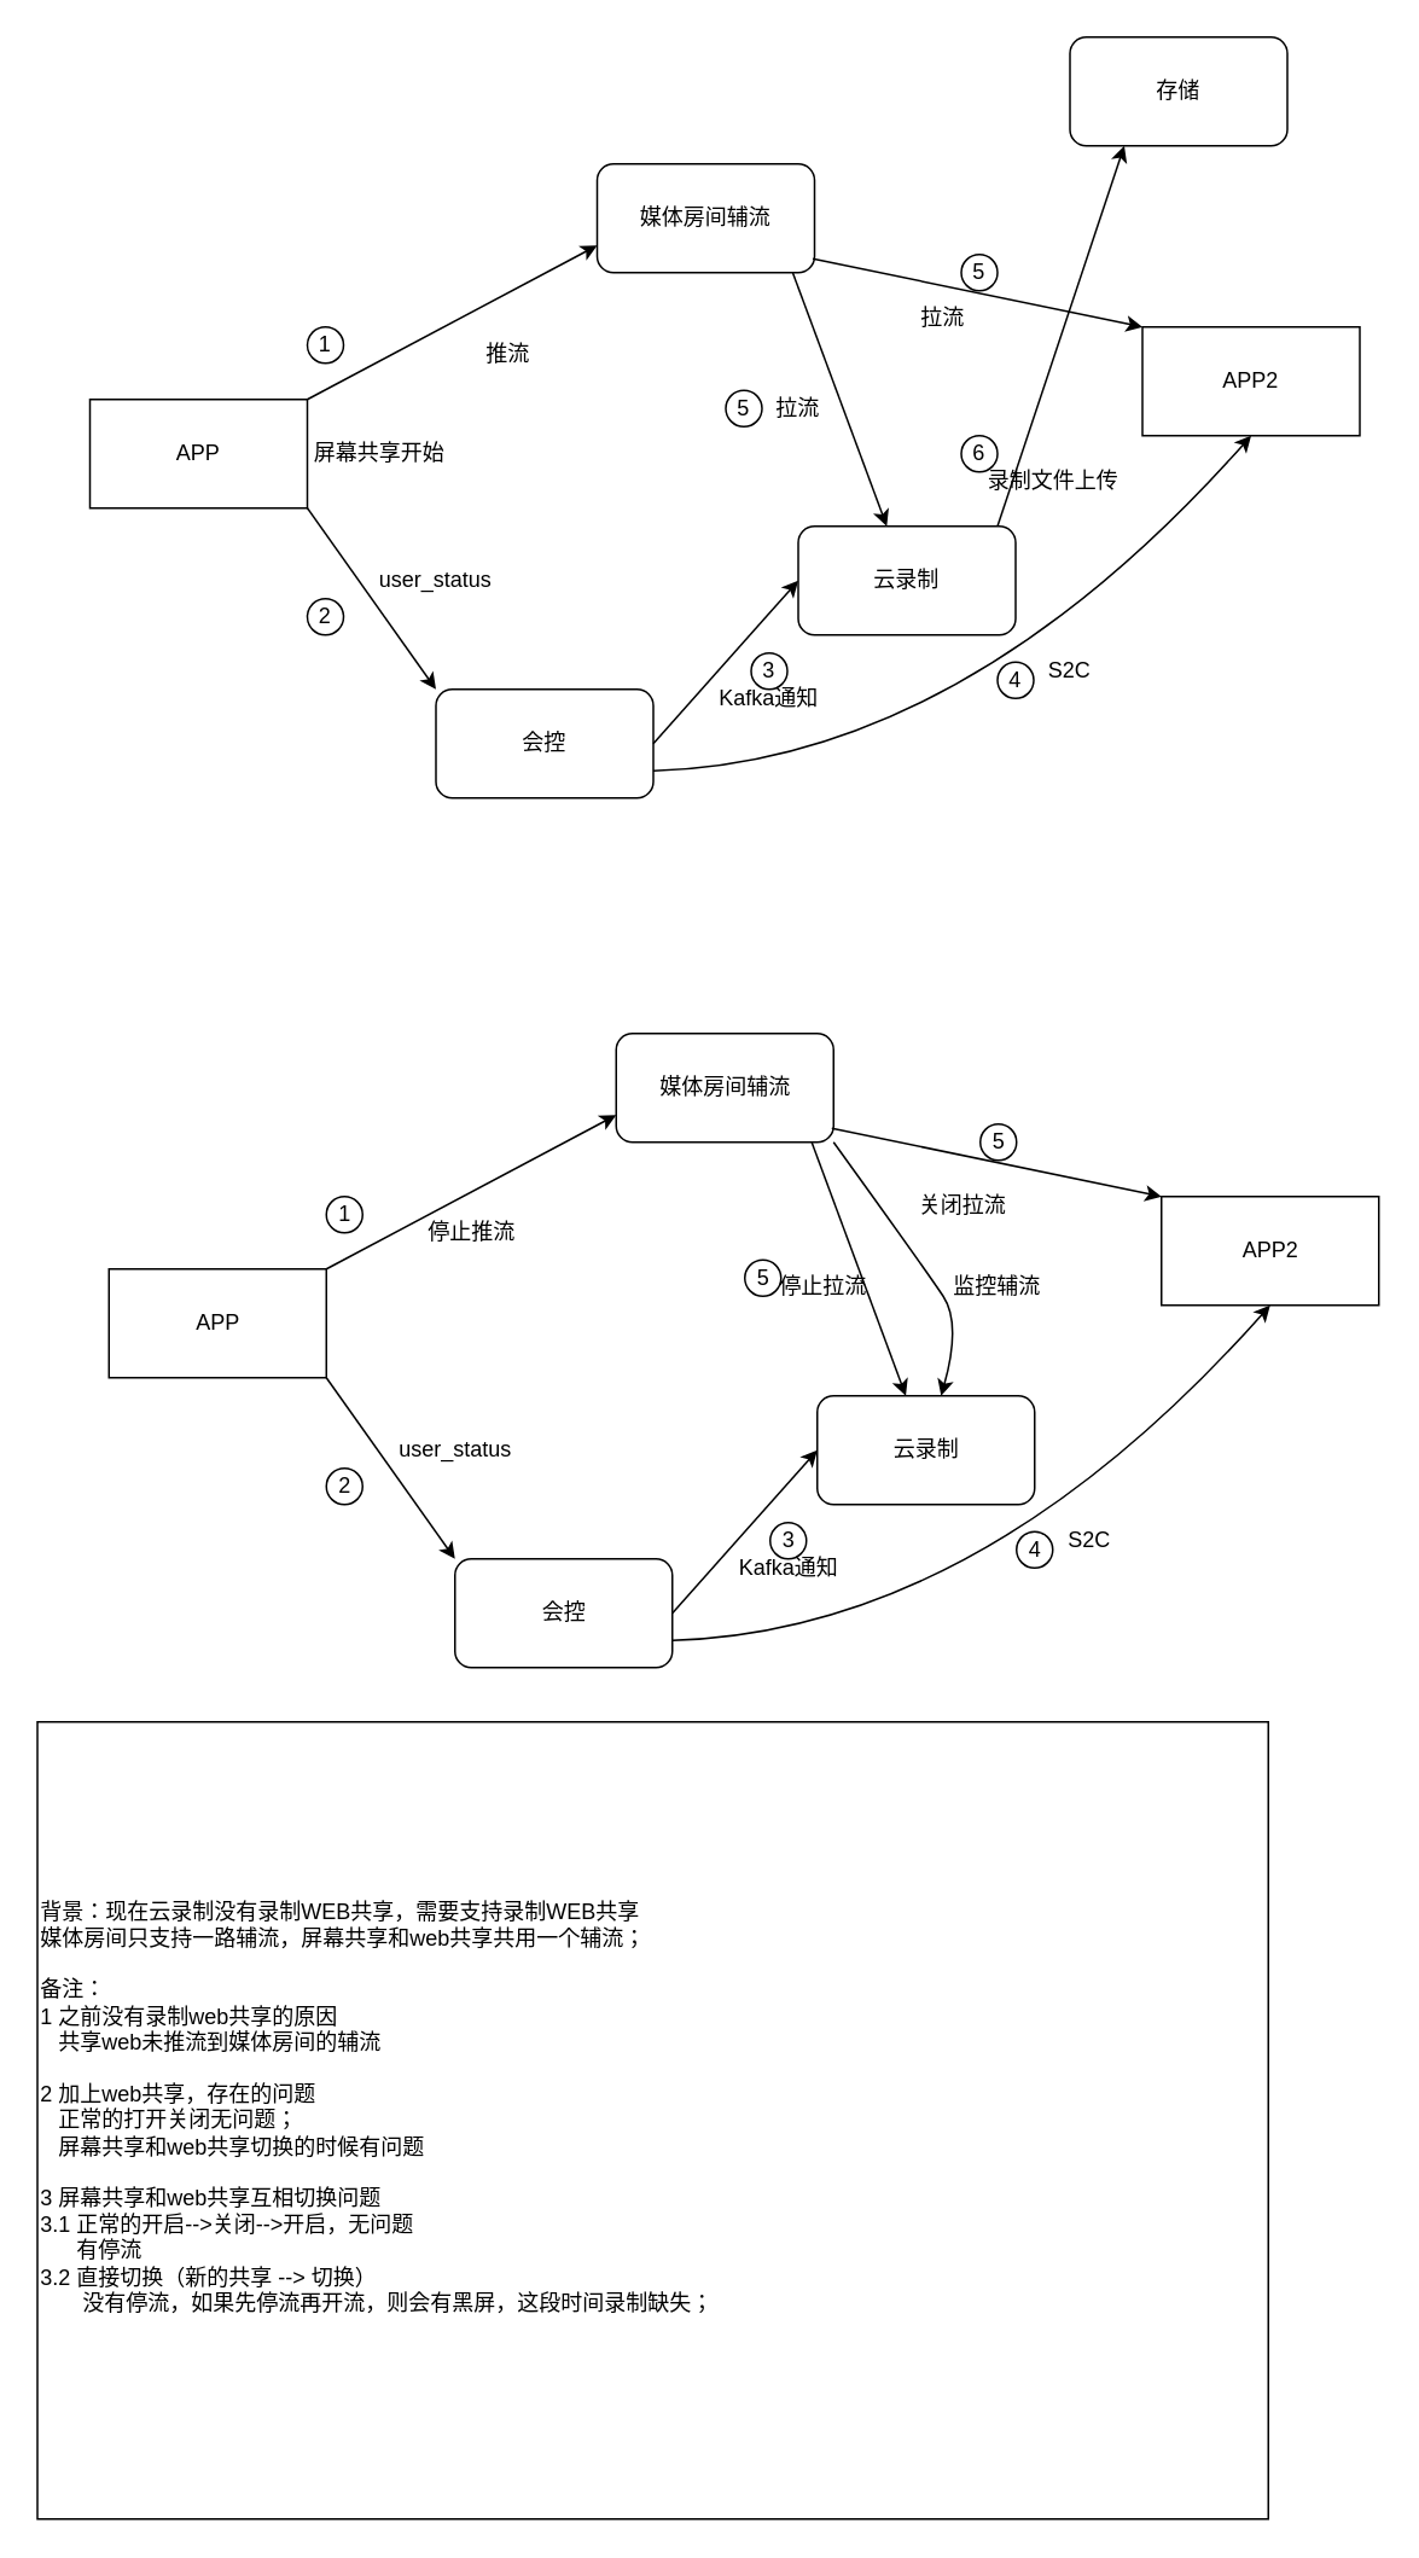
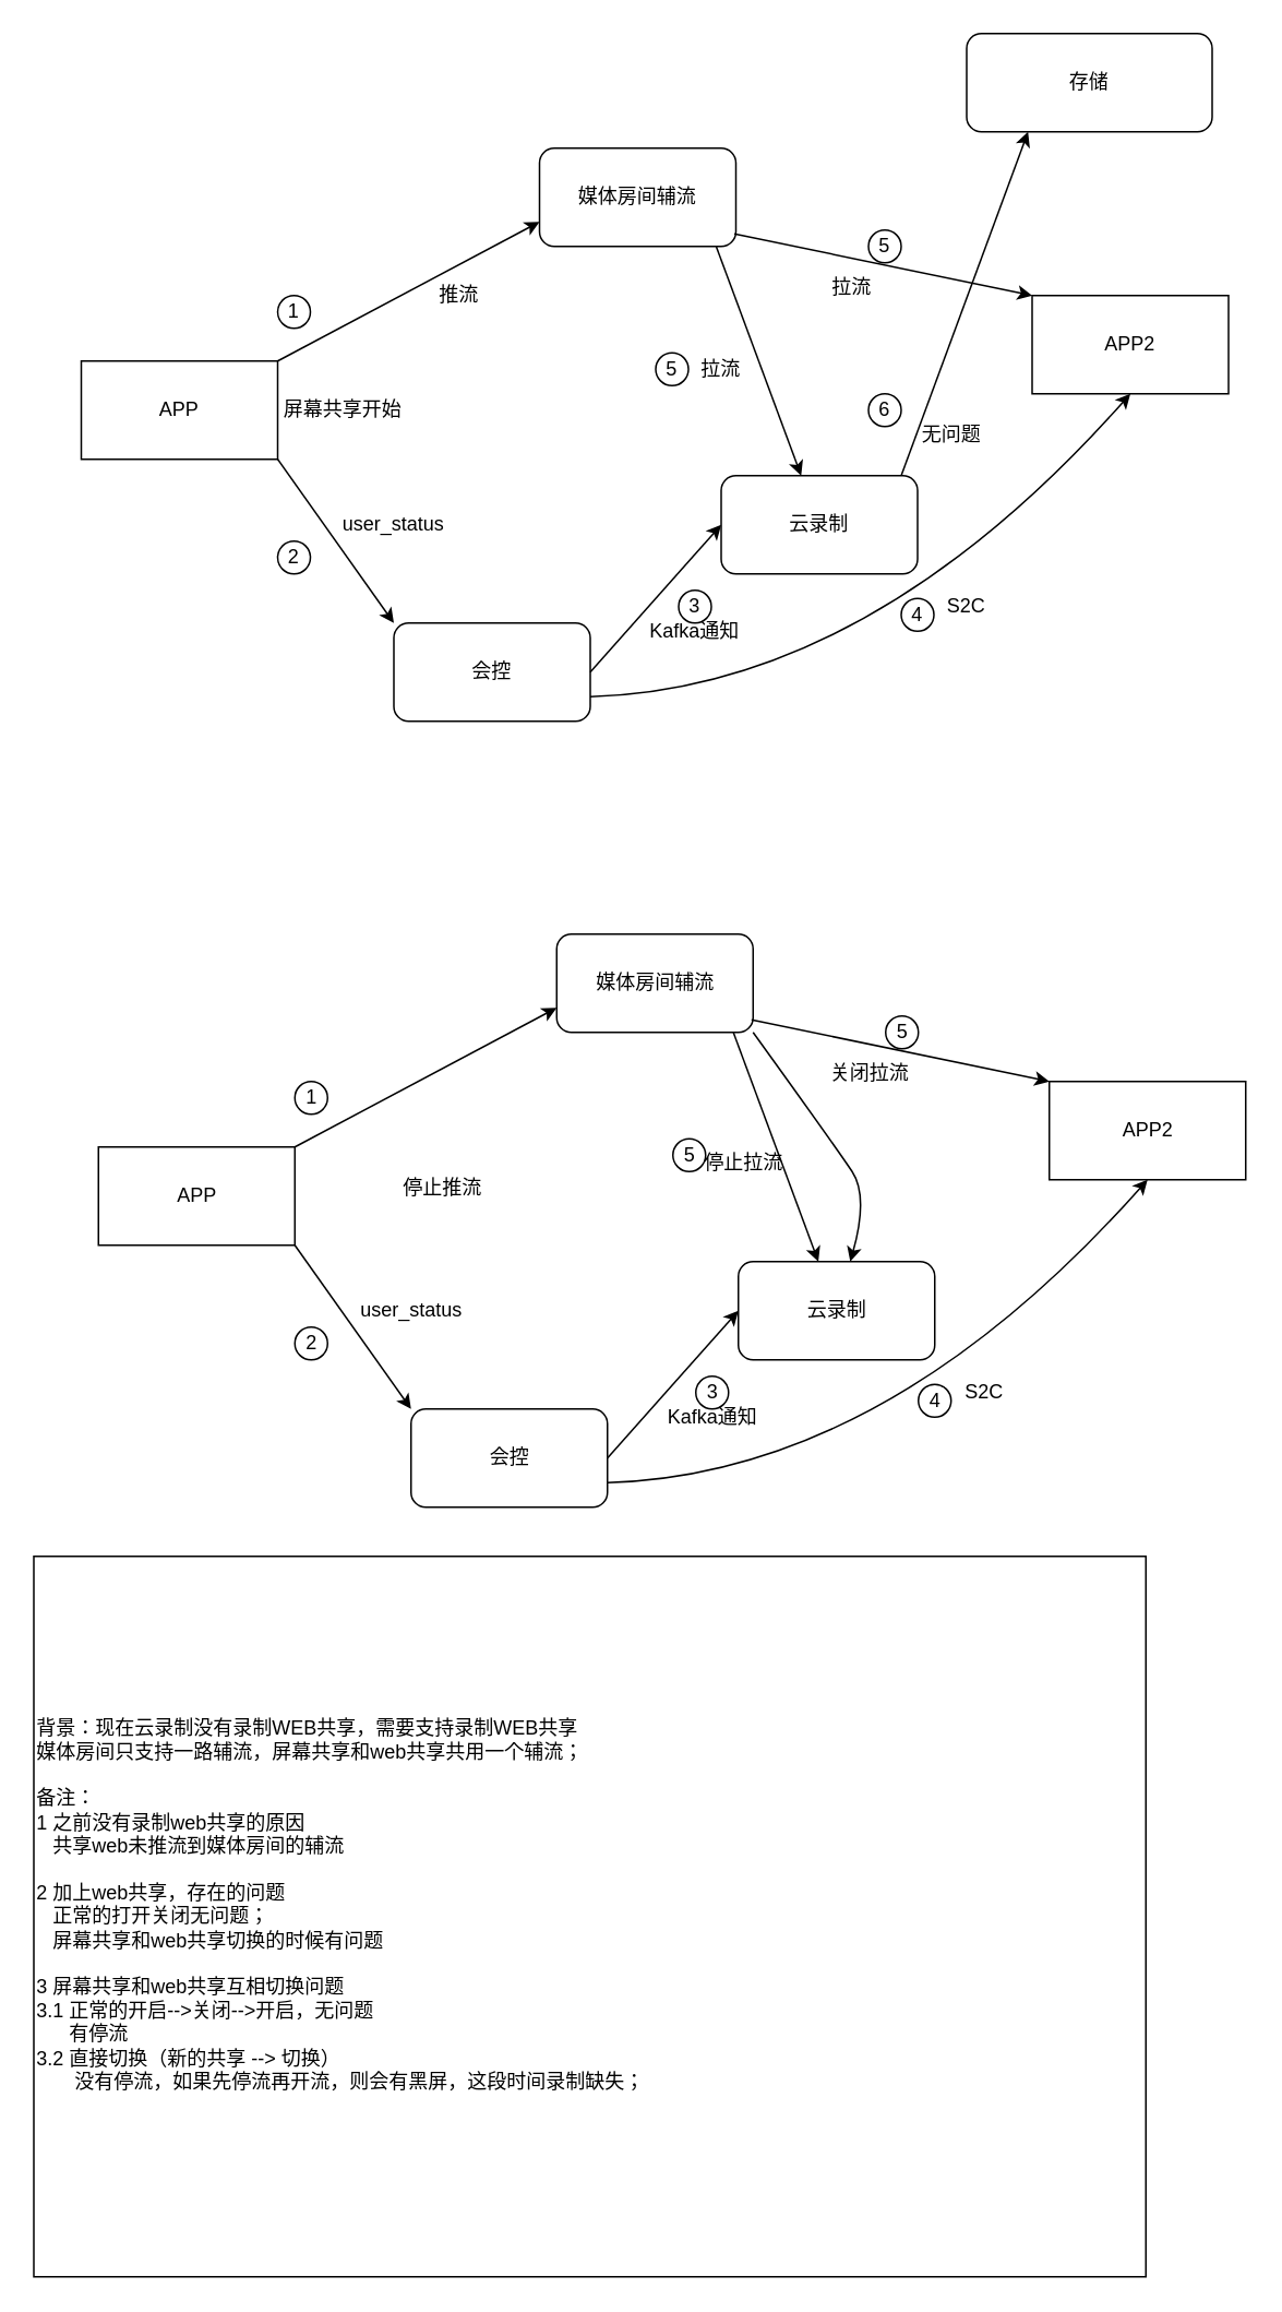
  <mxCell id="0" />
  <mxCell id="1" parent="0" />
  <mxCell id="2" value="媒体房间辅流" style="rounded=1;whiteSpace=wrap;html=1;" vertex="1" parent="1"><mxGeometry x="329" y="90" width="120" height="60" as="geometry" /></mxCell>
  <mxCell id="3" value="APP" style="rounded=0;whiteSpace=wrap;html=1;" vertex="1" parent="1"><mxGeometry x="49" y="220" width="120" height="60" as="geometry" /></mxCell>
  <mxCell id="4" value="云录制" style="rounded=1;whiteSpace=wrap;html=1;" vertex="1" parent="1"><mxGeometry x="440" y="290" width="120" height="60" as="geometry" /></mxCell>
  <mxCell id="5" value="会控" style="rounded=1;whiteSpace=wrap;html=1;" vertex="1" parent="1"><mxGeometry x="240" y="380" width="120" height="60" as="geometry" /></mxCell>
  <mxCell id="6" value="APP2" style="rounded=0;whiteSpace=wrap;html=1;" vertex="1" parent="1"><mxGeometry x="630" y="180" width="120" height="60" as="geometry" /></mxCell>
  <mxCell id="7" value="" style="endArrow=classic;html=1;rounded=0;entryX=0;entryY=0.75;entryDx=0;entryDy=0;" edge="1" parent="1" target="2"><mxGeometry width="50" height="50" relative="1" as="geometry"><mxPoint x="169" y="220" as="sourcePoint" /><mxPoint x="219" y="170" as="targetPoint" /><Array as="points" /></mxGeometry></mxCell>
  <mxCell id="8" value="" style="endArrow=classic;html=1;rounded=0;exitX=0.992;exitY=0.872;exitDx=0;exitDy=0;exitPerimeter=0;entryX=0;entryY=0;entryDx=0;entryDy=0;" edge="1" parent="1" source="2" target="6"><mxGeometry width="50" height="50" relative="1" as="geometry"><mxPoint x="450" y="490" as="sourcePoint" /><mxPoint x="500" y="440" as="targetPoint" /></mxGeometry></mxCell>
- <mxCell id="9" value="推流" style="rounded=0;whiteSpace=wrap;html=1;fillColor=none;strokeColor=none;" vertex="1" parent="1"><mxGeometry x="240" y="180" width="80" height="30" as="geometry" /></mxCell>
+ <mxCell id="9" value="推流" style="rounded=0;whiteSpace=wrap;html=1;fillColor=none;strokeColor=none;" vertex="1" parent="1"><mxGeometry x="240" y="165" width="80" height="30" as="geometry" /></mxCell>
  <mxCell id="10" value="拉流" style="rounded=0;whiteSpace=wrap;html=1;fillColor=none;strokeColor=none;" vertex="1" parent="1"><mxGeometry x="480" y="160" width="80" height="30" as="geometry" /></mxCell>
  <mxCell id="11" value="" style="endArrow=classic;html=1;rounded=0;exitX=0.9;exitY=1.002;exitDx=0;exitDy=0;exitPerimeter=0;" edge="1" parent="1" source="2" target="4"><mxGeometry width="50" height="50" relative="1" as="geometry"><mxPoint x="560" y="490" as="sourcePoint" /><mxPoint x="610" y="440" as="targetPoint" /></mxGeometry></mxCell>
  <mxCell id="12" value="拉流" style="rounded=0;whiteSpace=wrap;html=1;fillColor=none;strokeColor=none;" vertex="1" parent="1"><mxGeometry x="400" y="210" width="80" height="30" as="geometry" /></mxCell>
  <mxCell id="13" value="" style="endArrow=classic;html=1;rounded=0;exitX=1;exitY=1;exitDx=0;exitDy=0;entryX=0;entryY=0;entryDx=0;entryDy=0;" edge="1" parent="1" source="3" target="5"><mxGeometry width="50" height="50" relative="1" as="geometry"><mxPoint x="560" y="490" as="sourcePoint" /><mxPoint x="610" y="440" as="targetPoint" /></mxGeometry></mxCell>
  <mxCell id="14" value="user_status" style="rounded=0;whiteSpace=wrap;html=1;fillColor=none;strokeColor=none;" vertex="1" parent="1"><mxGeometry x="200" y="305" width="80" height="30" as="geometry" /></mxCell>
  <mxCell id="15" value="" style="endArrow=classic;html=1;rounded=0;exitX=1;exitY=0.5;exitDx=0;exitDy=0;entryX=0;entryY=0.5;entryDx=0;entryDy=0;" edge="1" parent="1" source="5" target="4"><mxGeometry width="50" height="50" relative="1" as="geometry"><mxPoint x="560" y="490" as="sourcePoint" /><mxPoint x="610" y="440" as="targetPoint" /></mxGeometry></mxCell>
  <mxCell id="16" value="Kafka通知" style="rounded=0;whiteSpace=wrap;html=1;fillColor=none;strokeColor=none;" vertex="1" parent="1"><mxGeometry x="384" y="370" width="80" height="30" as="geometry" /></mxCell>
  <mxCell id="17" value="屏幕共享开始" style="rounded=0;whiteSpace=wrap;html=1;fillColor=none;strokeColor=none;" vertex="1" parent="1"><mxGeometry x="169" y="235" width="80" height="30" as="geometry" /></mxCell>
  <mxCell id="18" value="1" style="ellipse;whiteSpace=wrap;html=1;aspect=fixed;fillColor=none;" vertex="1" parent="1"><mxGeometry x="169" y="180" width="20" height="20" as="geometry" /></mxCell>
  <mxCell id="19" value="2" style="ellipse;whiteSpace=wrap;html=1;aspect=fixed;fillColor=none;" vertex="1" parent="1"><mxGeometry x="169" y="330" width="20" height="20" as="geometry" /></mxCell>
  <mxCell id="20" value="3" style="ellipse;whiteSpace=wrap;html=1;aspect=fixed;fillColor=none;" vertex="1" parent="1"><mxGeometry x="414" y="360" width="20" height="20" as="geometry" /></mxCell>
  <mxCell id="21" value="" style="curved=1;endArrow=classic;html=1;rounded=0;exitX=1;exitY=0.75;exitDx=0;exitDy=0;entryX=0.5;entryY=1;entryDx=0;entryDy=0;" edge="1" parent="1" source="5" target="6"><mxGeometry width="50" height="50" relative="1" as="geometry"><mxPoint x="560" y="490" as="sourcePoint" /><mxPoint x="610" y="440" as="targetPoint" /><Array as="points"><mxPoint x="530" y="420" /></Array></mxGeometry></mxCell>
  <mxCell id="22" value="S2C" style="rounded=0;whiteSpace=wrap;html=1;fillColor=none;strokeColor=none;" vertex="1" parent="1"><mxGeometry x="550" y="355" width="80" height="30" as="geometry" /></mxCell>
  <mxCell id="23" value="4" style="ellipse;whiteSpace=wrap;html=1;aspect=fixed;fillColor=none;" vertex="1" parent="1"><mxGeometry x="550" y="365" width="20" height="20" as="geometry" /></mxCell>
  <mxCell id="24" value="5" style="ellipse;whiteSpace=wrap;html=1;aspect=fixed;fillColor=none;" vertex="1" parent="1"><mxGeometry x="530" y="140" width="20" height="20" as="geometry" /></mxCell>
  <mxCell id="25" value="5" style="ellipse;whiteSpace=wrap;html=1;aspect=fixed;fillColor=none;" vertex="1" parent="1"><mxGeometry x="400" y="215" width="20" height="20" as="geometry" /></mxCell>
  <mxCell id="26" value="媒体房间辅流" style="rounded=1;whiteSpace=wrap;html=1;" vertex="1" parent="1"><mxGeometry x="339.5" y="570" width="120" height="60" as="geometry" /></mxCell>
  <mxCell id="27" value="APP" style="rounded=0;whiteSpace=wrap;html=1;" vertex="1" parent="1"><mxGeometry x="59.5" y="700" width="120" height="60" as="geometry" /></mxCell>
  <mxCell id="28" value="云录制" style="rounded=1;whiteSpace=wrap;html=1;" vertex="1" parent="1"><mxGeometry x="450.5" y="770" width="120" height="60" as="geometry" /></mxCell>
  <mxCell id="29" value="会控" style="rounded=1;whiteSpace=wrap;html=1;" vertex="1" parent="1"><mxGeometry x="250.5" y="860" width="120" height="60" as="geometry" /></mxCell>
  <mxCell id="30" value="APP2" style="rounded=0;whiteSpace=wrap;html=1;" vertex="1" parent="1"><mxGeometry x="640.5" y="660" width="120" height="60" as="geometry" /></mxCell>
  <mxCell id="31" value="" style="endArrow=classic;html=1;rounded=0;entryX=0;entryY=0.75;entryDx=0;entryDy=0;" edge="1" parent="1" target="26"><mxGeometry width="50" height="50" relative="1" as="geometry"><mxPoint x="179.5" y="700" as="sourcePoint" /><mxPoint x="229.5" y="650" as="targetPoint" /><Array as="points" /></mxGeometry></mxCell>
  <mxCell id="32" value="" style="endArrow=classic;html=1;rounded=0;exitX=0.992;exitY=0.872;exitDx=0;exitDy=0;exitPerimeter=0;entryX=0;entryY=0;entryDx=0;entryDy=0;" edge="1" parent="1" source="26" target="30"><mxGeometry width="50" height="50" relative="1" as="geometry"><mxPoint x="460.5" y="970" as="sourcePoint" /><mxPoint x="510.5" y="920" as="targetPoint" /></mxGeometry></mxCell>
- <mxCell id="33" value="关闭拉流" style="rounded=0;whiteSpace=wrap;html=1;fillColor=none;strokeColor=none;" vertex="1" parent="1"><mxGeometry x="490.5" y="650" width="80" height="30" as="geometry" /></mxCell>
+ <mxCell id="33" value="关闭拉流" style="rounded=0;whiteSpace=wrap;html=1;fillColor=none;strokeColor=none;" vertex="1" parent="1"><mxGeometry x="490.5" y="640" width="80" height="30" as="geometry" /></mxCell>
  <mxCell id="34" value="" style="endArrow=classic;html=1;rounded=0;exitX=0.9;exitY=1.002;exitDx=0;exitDy=0;exitPerimeter=0;" edge="1" parent="1" source="26" target="28"><mxGeometry width="50" height="50" relative="1" as="geometry"><mxPoint x="570.5" y="970" as="sourcePoint" /><mxPoint x="620.5" y="920" as="targetPoint" /></mxGeometry></mxCell>
  <mxCell id="35" value="停止拉流" style="rounded=0;whiteSpace=wrap;html=1;fillColor=none;strokeColor=none;" vertex="1" parent="1"><mxGeometry x="414" y="695" width="80" height="30" as="geometry" /></mxCell>
  <mxCell id="36" value="" style="endArrow=classic;html=1;rounded=0;exitX=1;exitY=1;exitDx=0;exitDy=0;entryX=0;entryY=0;entryDx=0;entryDy=0;" edge="1" parent="1" source="27" target="29"><mxGeometry width="50" height="50" relative="1" as="geometry"><mxPoint x="570.5" y="970" as="sourcePoint" /><mxPoint x="620.5" y="920" as="targetPoint" /></mxGeometry></mxCell>
  <mxCell id="37" value="user_status" style="rounded=0;whiteSpace=wrap;html=1;fillColor=none;strokeColor=none;" vertex="1" parent="1"><mxGeometry x="210.5" y="785" width="80" height="30" as="geometry" /></mxCell>
  <mxCell id="38" value="" style="endArrow=classic;html=1;rounded=0;exitX=1;exitY=0.5;exitDx=0;exitDy=0;entryX=0;entryY=0.5;entryDx=0;entryDy=0;" edge="1" parent="1" source="29" target="28"><mxGeometry width="50" height="50" relative="1" as="geometry"><mxPoint x="570.5" y="970" as="sourcePoint" /><mxPoint x="620.5" y="920" as="targetPoint" /></mxGeometry></mxCell>
  <mxCell id="39" value="Kafka通知" style="rounded=0;whiteSpace=wrap;html=1;fillColor=none;strokeColor=none;" vertex="1" parent="1"><mxGeometry x="394.5" y="850" width="80" height="30" as="geometry" /></mxCell>
  <mxCell id="40" value="1" style="ellipse;whiteSpace=wrap;html=1;aspect=fixed;fillColor=none;" vertex="1" parent="1"><mxGeometry x="179.5" y="660" width="20" height="20" as="geometry" /></mxCell>
  <mxCell id="41" value="2" style="ellipse;whiteSpace=wrap;html=1;aspect=fixed;fillColor=none;" vertex="1" parent="1"><mxGeometry x="179.5" y="810" width="20" height="20" as="geometry" /></mxCell>
  <mxCell id="42" value="3" style="ellipse;whiteSpace=wrap;html=1;aspect=fixed;fillColor=none;" vertex="1" parent="1"><mxGeometry x="424.5" y="840" width="20" height="20" as="geometry" /></mxCell>
  <mxCell id="43" value="" style="curved=1;endArrow=classic;html=1;rounded=0;exitX=1;exitY=0.75;exitDx=0;exitDy=0;entryX=0.5;entryY=1;entryDx=0;entryDy=0;" edge="1" parent="1" source="29" target="30"><mxGeometry width="50" height="50" relative="1" as="geometry"><mxPoint x="570.5" y="970" as="sourcePoint" /><mxPoint x="620.5" y="920" as="targetPoint" /><Array as="points"><mxPoint x="540.5" y="900" /></Array></mxGeometry></mxCell>
  <mxCell id="44" value="S2C" style="rounded=0;whiteSpace=wrap;html=1;fillColor=none;strokeColor=none;" vertex="1" parent="1"><mxGeometry x="560.5" y="835" width="80" height="30" as="geometry" /></mxCell>
  <mxCell id="45" value="4" style="ellipse;whiteSpace=wrap;html=1;aspect=fixed;fillColor=none;" vertex="1" parent="1"><mxGeometry x="560.5" y="845" width="20" height="20" as="geometry" /></mxCell>
  <mxCell id="46" value="5" style="ellipse;whiteSpace=wrap;html=1;aspect=fixed;fillColor=none;" vertex="1" parent="1"><mxGeometry x="540.5" y="620" width="20" height="20" as="geometry" /></mxCell>
  <mxCell id="47" value="5" style="ellipse;whiteSpace=wrap;html=1;aspect=fixed;fillColor=none;" vertex="1" parent="1"><mxGeometry x="410.5" y="695" width="20" height="20" as="geometry" /></mxCell>
- <mxCell id="48" value="停止推流" style="rounded=0;whiteSpace=wrap;html=1;fillColor=none;strokeColor=none;" vertex="1" parent="1"><mxGeometry x="220" y="665" width="80" height="30" as="geometry" /></mxCell>
+ <mxCell id="48" value="停止推流" style="rounded=0;whiteSpace=wrap;html=1;fillColor=none;strokeColor=none;" vertex="1" parent="1"><mxGeometry x="230" y="710" width="80" height="30" as="geometry" /></mxCell>
  <mxCell id="49" value="背景：现在云录制没有录制WEB共享，需要支持录制WEB共享&lt;br&gt;媒体房间只支持一路辅流，屏幕共享和web共享共用一个辅流；&lt;br&gt;&lt;br&gt;备注：&lt;br&gt;1 之前没有录制web共享的原因&lt;br&gt;&amp;nbsp; &amp;nbsp;共享web未推流到媒体房间的辅流&lt;br&gt;&lt;br&gt;2 加上web共享，存在的问题&lt;br&gt;&amp;nbsp; &amp;nbsp;正常的打开关闭无问题；&lt;br&gt;&amp;nbsp; &amp;nbsp;屏幕共享和web共享切换的时候有问题&amp;nbsp; &amp;nbsp;&lt;br&gt;&lt;br&gt;3 屏幕共享和web共享互相切换问题&lt;br&gt;3.1 正常的开启--&amp;gt;关闭--&amp;gt;开启，无问题&lt;br&gt;&amp;nbsp; &amp;nbsp; &amp;nbsp; 有停流&lt;br&gt;3.2 直接切换（新的共享 --&amp;gt; 切换）&lt;br&gt;&amp;nbsp; &amp;nbsp; &amp;nbsp; &amp;nbsp;没有停流，如果先停流再开流，则会有黑屏，这段时间录制缺失；&lt;br&gt;&amp;nbsp; &amp;nbsp; &amp;nbsp; &amp;nbsp;" style="rounded=0;whiteSpace=wrap;html=1;fillColor=none;align=left;" vertex="1" parent="1"><mxGeometry x="20" y="950" width="679.5" height="440" as="geometry" /></mxCell>
- <mxCell id="50" value="存储" style="rounded=1;whiteSpace=wrap;html=1;" vertex="1" parent="1"><mxGeometry x="590" y="20" width="120" height="60" as="geometry" /></mxCell>
+ <mxCell id="50" value="存储" style="rounded=1;whiteSpace=wrap;html=1;" vertex="1" parent="1"><mxGeometry x="590" y="20" width="150" height="60" as="geometry" /></mxCell>
  <mxCell id="51" value="" style="endArrow=classic;html=1;rounded=0;entryX=0.25;entryY=1;entryDx=0;entryDy=0;" edge="1" parent="1" target="50"><mxGeometry width="50" height="50" relative="1" as="geometry"><mxPoint x="550" y="290" as="sourcePoint" /><mxPoint x="600" y="240" as="targetPoint" /></mxGeometry></mxCell>
  <mxCell id="52" value="6" style="ellipse;whiteSpace=wrap;html=1;aspect=fixed;fillColor=none;" vertex="1" parent="1"><mxGeometry x="530" y="240" width="20" height="20" as="geometry" /></mxCell>
- <mxCell id="53" value="录制文件上传" style="rounded=0;whiteSpace=wrap;html=1;fillColor=none;strokeColor=none;" vertex="1" parent="1"><mxGeometry x="540.5" y="250" width="80" height="30" as="geometry" /></mxCell>
+ <mxCell id="53" value="无问题" style="rounded=0;whiteSpace=wrap;html=1;fillColor=none;strokeColor=none;" vertex="1" parent="1"><mxGeometry x="540.5" y="250" width="80" height="30" as="geometry" /></mxCell>
  <mxCell id="54" value="" style="curved=1;endArrow=classic;html=1;rounded=0;exitX=1;exitY=1;exitDx=0;exitDy=0;" edge="1" parent="1" source="26" target="28"><mxGeometry width="50" height="50" relative="1" as="geometry"><mxPoint x="600" y="780" as="sourcePoint" /><mxPoint x="650" y="730" as="targetPoint" /><Array as="points"><mxPoint x="510" y="700" /><mxPoint x="530" y="730" /></Array></mxGeometry></mxCell>
- <mxCell id="55" value="监控辅流" style="rounded=0;whiteSpace=wrap;html=1;fillColor=none;strokeColor=none;" vertex="1" parent="1"><mxGeometry x="510" y="695" width="80" height="30" as="geometry" /></mxCell>
